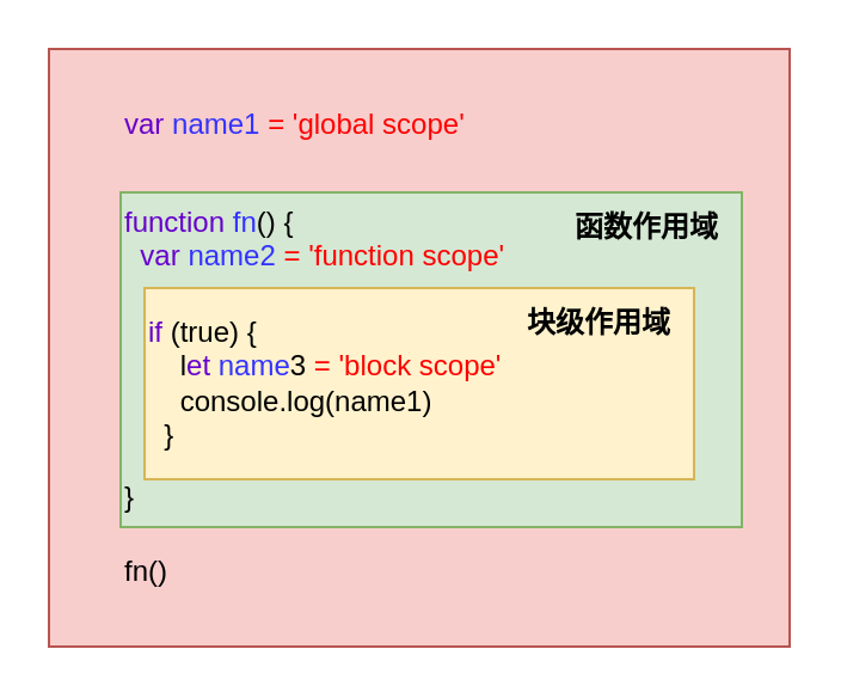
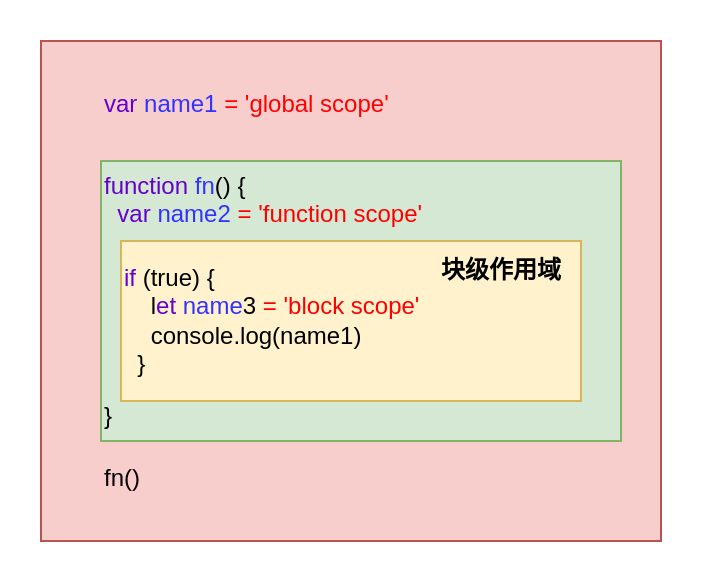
  <mxCell id="0" />
  <mxCell id="1" parent="0" />
  <mxCell id="2" value="" style="rounded=0;whiteSpace=wrap;html=1;fillColor=#f8cecc;strokeColor=#b85450;" vertex="1" parent="1"><mxGeometry x="20" y="20" width="310" height="250" as="geometry" /></mxCell>
  <mxCell id="3" value="&lt;font color=&quot;#6600cc&quot;&gt;var&lt;/font&gt; &lt;font color=&quot;#3333ff&quot;&gt;name1&lt;/font&gt; &lt;font color=&quot;#ff0000&quot;&gt;= 'global scope'&lt;/font&gt;&lt;br&gt;&lt;br&gt;&lt;br&gt;&lt;br&gt;&lt;br&gt;&lt;br&gt;&lt;br&gt;&lt;br&gt;&lt;br&gt;&lt;br&gt;&lt;br&gt;&lt;br&gt;&lt;br&gt;fn()" style="text;html=1;align=left;verticalAlign=middle;resizable=0;points=[];autosize=1;" vertex="1" parent="1"><mxGeometry x="50" y="40" width="170" height="210" as="geometry" /></mxCell>
  <mxCell id="4" value="" style="rounded=0;whiteSpace=wrap;html=1;fillColor=#d5e8d4;strokeColor=#82b366;" vertex="1" parent="1"><mxGeometry x="50" y="80" width="260" height="140" as="geometry" /></mxCell>
  <mxCell id="5" value="&lt;div&gt;&lt;font color=&quot;#6600cc&quot;&gt;function&lt;/font&gt; &lt;font color=&quot;#3333ff&quot;&gt;fn&lt;/font&gt;() {&lt;/div&gt;&lt;div&gt;&amp;nbsp; &lt;font color=&quot;#6600cc&quot;&gt;var &lt;/font&gt;&lt;font color=&quot;#3333ff&quot;&gt;name2&lt;/font&gt; &lt;font color=&quot;#ff0000&quot;&gt;= 'function scope'&lt;/font&gt;&lt;/div&gt;&lt;div&gt;&amp;nbsp;&amp;nbsp;&lt;/div&gt;&lt;div&gt;&lt;br&gt;&lt;/div&gt;&lt;div&gt;&lt;br&gt;&lt;/div&gt;&lt;div&gt;&lt;br&gt;&lt;/div&gt;&lt;div&gt;&lt;br&gt;&lt;/div&gt;&lt;div&gt;&lt;br&gt;&lt;/div&gt;&lt;div&gt;}&lt;/div&gt;" style="text;html=1;align=left;verticalAlign=middle;resizable=0;points=[];autosize=1;" vertex="1" parent="1"><mxGeometry x="50" y="80" width="180" height="140" as="geometry" /></mxCell>
  <mxCell id="6" value="" style="rounded=0;whiteSpace=wrap;html=1;fillColor=#fff2cc;strokeColor=#d6b656;" vertex="1" parent="1"><mxGeometry x="60" y="120" width="230" height="80" as="geometry" /></mxCell>
  <mxCell id="7" value="&lt;div style=&quot;&quot;&gt;&lt;font color=&quot;#6600cc&quot;&gt;if &lt;/font&gt;(true) {&lt;/div&gt;&lt;div style=&quot;&quot;&gt;&amp;nbsp; &amp;nbsp; l&lt;font color=&quot;#6600cc&quot;&gt;et&lt;/font&gt; &lt;font color=&quot;#3333ff&quot;&gt;name&lt;/font&gt;3 &lt;font color=&quot;#ff0000&quot;&gt;= 'block scope'&lt;/font&gt;&lt;/div&gt;&lt;div style=&quot;&quot;&gt;&amp;nbsp; &amp;nbsp; console.log(name1)&lt;/div&gt;&lt;div style=&quot;&quot;&gt;&amp;nbsp; }&lt;/div&gt;" style="text;html=1;align=left;verticalAlign=middle;resizable=0;points=[];autosize=1;strokeColor=none;fillColor=none;" vertex="1" parent="1"><mxGeometry x="60" y="125" width="170" height="70" as="geometry" /></mxCell>
- <mxCell id="8" value="&lt;font color=&quot;#000000&quot;&gt;函数作用域&lt;/font&gt;" style="text;html=1;align=center;verticalAlign=middle;resizable=0;points=[];autosize=1;strokeColor=none;fillColor=none;fontColor=#FF0000;fontStyle=1" vertex="1" parent="1"><mxGeometry x="230" y="80" width="80" height="30" as="geometry" /></mxCell>
  <mxCell id="9" value="&lt;font color=&quot;#000000&quot;&gt;块级作用域&lt;/font&gt;" style="text;html=1;align=center;verticalAlign=middle;resizable=0;points=[];autosize=1;strokeColor=none;fillColor=none;fontColor=#FF0000;fontStyle=1" vertex="1" parent="1"><mxGeometry x="210" y="120" width="80" height="30" as="geometry" /></mxCell>
